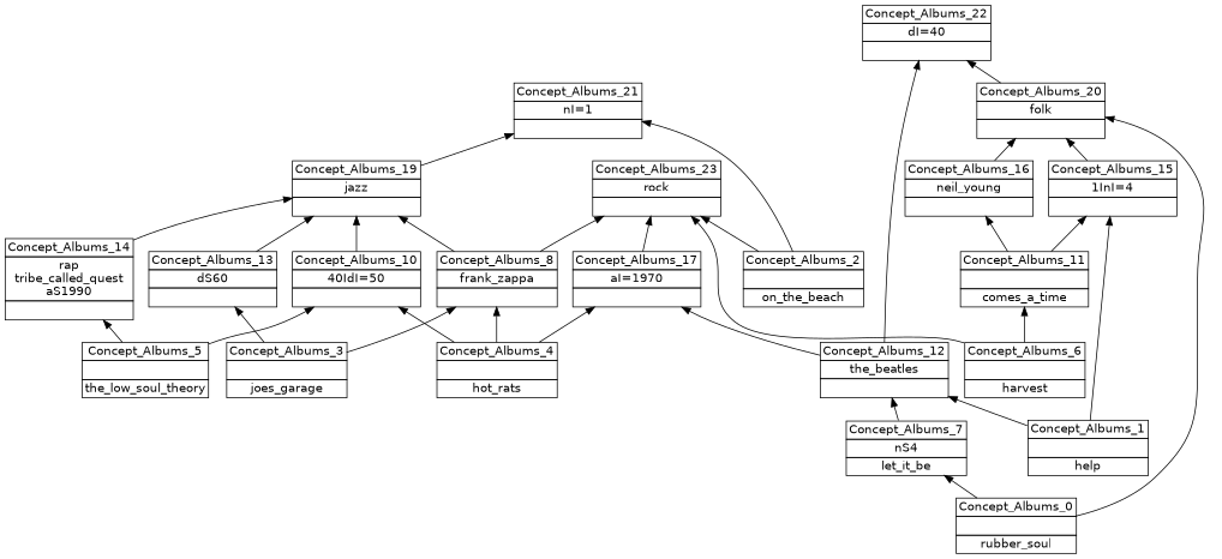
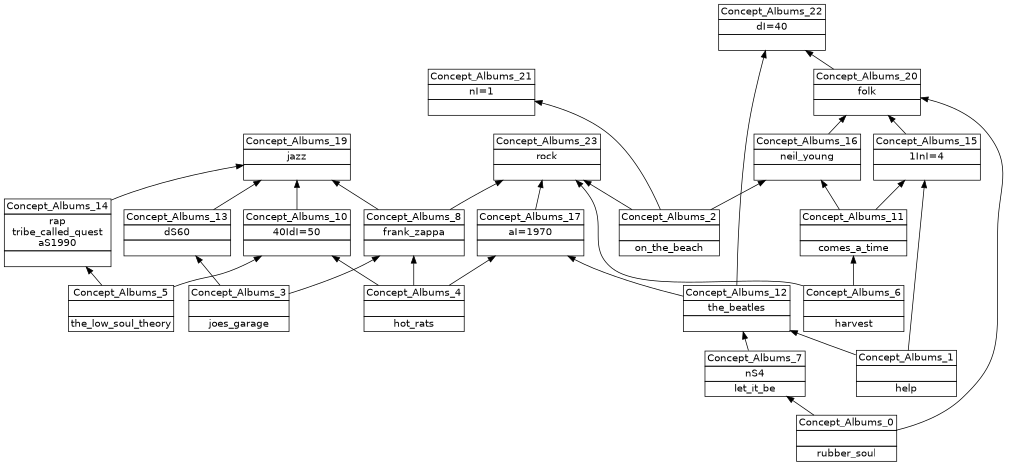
  digraph {
    nodesep=0.2
    rankdir=BT
    ranksep=0.3
    node [fontname="DejaVu Sans" margin="0.03,0.03" shape=none]
    edge [headport=p tailport=p]
    n1 [label=<<table border="0" cellborder="1" cellspacing="0" port="p"><tr><td>Concept_Albums_2</td></tr><tr><td><br/></td></tr><tr><td>on_the_beach<br/></td></tr></table>>]
    n2 [label=<<table border="0" cellborder="1" cellspacing="0" port="p"><tr><td>Concept_Albums_16</td></tr><tr><td>neil_young<br/></td></tr><tr><td><br/></td></tr></table>>]
    n3 [label=<<table border="0" cellborder="1" cellspacing="0" port="p"><tr><td>Concept_Albums_21</td></tr><tr><td>nI=1<br/></td></tr><tr><td><br/></td></tr></table>>]
    n4 [label=<<table border="0" cellborder="1" cellspacing="0" port="p"><tr><td>Concept_Albums_23</td></tr><tr><td>rock<br/></td></tr><tr><td><br/></td></tr></table>>]
    n5 [label=<<table border="0" cellborder="1" cellspacing="0" port="p"><tr><td>Concept_Albums_20</td></tr><tr><td>folk<br/></td></tr><tr><td><br/></td></tr></table>>]
    n6 [label=<<table border="0" cellborder="1" cellspacing="0" port="p"><tr><td>Concept_Albums_6</td></tr><tr><td><br/></td></tr><tr><td>harvest<br/></td></tr></table>>]
    n7 [label=<<table border="0" cellborder="1" cellspacing="0" port="p"><tr><td>Concept_Albums_11</td></tr><tr><td><br/></td></tr><tr><td>comes_a_time<br/></td></tr></table>>]
    n8 [label=<<table border="0" cellborder="1" cellspacing="0" port="p"><tr><td>Concept_Albums_15</td></tr><tr><td>1InI=4<br/></td></tr><tr><td><br/></td></tr></table>>]
    n9 [label=<<table border="0" cellborder="1" cellspacing="0" port="p"><tr><td>Concept_Albums_1</td></tr><tr><td><br/></td></tr><tr><td>help<br/></td></tr></table>>]
    n10 [label=<<table border="0" cellborder="1" cellspacing="0" port="p"><tr><td>Concept_Albums_12</td></tr><tr><td>the_beatles<br/></td></tr><tr><td><br/></td></tr></table>>]
    n11 [label=<<table border="0" cellborder="1" cellspacing="0" port="p"><tr><td>Concept_Albums_17</td></tr><tr><td>aI=1970<br/></td></tr><tr><td><br/></td></tr></table>>]
    n12 [label=<<table border="0" cellborder="1" cellspacing="0" port="p"><tr><td>Concept_Albums_22</td></tr><tr><td>dI=40<br/></td></tr><tr><td><br/></td></tr></table>>]
    n13 [label=<<table border="0" cellborder="1" cellspacing="0" port="p"><tr><td>Concept_Albums_0</td></tr><tr><td><br/></td></tr><tr><td>rubber_soul<br/></td></tr></table>>]
    n14 [label=<<table border="0" cellborder="1" cellspacing="0" port="p"><tr><td>Concept_Albums_7</td></tr><tr><td>nS4<br/></td></tr><tr><td>let_it_be<br/></td></tr></table>>]
    n15 [label=<<table border="0" cellborder="1" cellspacing="0" port="p"><tr><td>Concept_Albums_4</td></tr><tr><td><br/></td></tr><tr><td>hot_rats<br/></td></tr></table>>]
    n16 [label=<<table border="0" cellborder="1" cellspacing="0" port="p"><tr><td>Concept_Albums_10</td></tr><tr><td>40IdI=50<br/></td></tr><tr><td><br/></td></tr></table>>]
    n17 [label=<<table border="0" cellborder="1" cellspacing="0" port="p"><tr><td>Concept_Albums_8</td></tr><tr><td>frank_zappa<br/></td></tr><tr><td><br/></td></tr></table>>]
    n18 [label=<<table border="0" cellborder="1" cellspacing="0" port="p"><tr><td>Concept_Albums_19</td></tr><tr><td>jazz<br/></td></tr><tr><td><br/></td></tr></table>>]
    n19 [label=<<table border="0" cellborder="1" cellspacing="0" port="p"><tr><td>Concept_Albums_5</td></tr><tr><td><br/></td></tr><tr><td>the_low_soul_theory<br/></td></tr></table>>]
    n20 [label=<<table border="0" cellborder="1" cellspacing="0" port="p"><tr><td>Concept_Albums_14</td></tr><tr><td>rap<br/>tribe_called_quest<br/>aS1990<br/></td></tr><tr><td><br/></td></tr></table>>]
    n21 [label=<<table border="0" cellborder="1" cellspacing="0" port="p"><tr><td>Concept_Albums_3</td></tr><tr><td><br/></td></tr><tr><td>joes_garage<br/></td></tr></table>>]
    n22 [label=<<table border="0" cellborder="1" cellspacing="0" port="p"><tr><td>Concept_Albums_13</td></tr><tr><td>dS60<br/></td></tr><tr><td><br/></td></tr></table>>]
+   n1 -> n2
    n1 -> n3
    n1 -> n4
    n2 -> n5
    n5 -> n12
    n6 -> n4
    n6 -> n7
    n7 -> n2
    n7 -> n8
    n8 -> n5
    n9 -> n8
    n9 -> n10
    n10 -> n11
    n10 -> n12
    n11 -> n4
    n13 -> n5
    n13 -> n14
    n14 -> n10
    n15 -> n11
    n15 -> n16
    n15 -> n17
    n16 -> n18
    n17 -> n4
    n17 -> n18
-   n18 -> n3
    n19 -> n16
    n19 -> n20
    n20 -> n18
    n21 -> n17
    n21 -> n22
    n22 -> n18
  }
